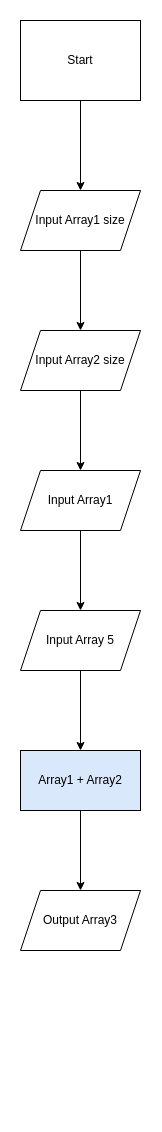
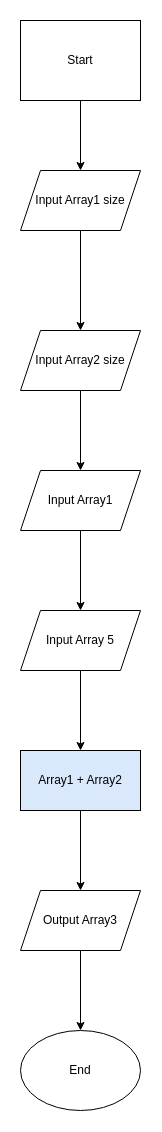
  <mxCell id="0" />
  <mxCell id="1" parent="0" />
  <mxCell id="2" value="" style="edgeStyle=orthogonalEdgeStyle;rounded=0;orthogonalLoop=1;jettySize=auto;html=1;" edge="1" parent="1" source="3" target="5"><mxGeometry relative="1" as="geometry" /></mxCell>
  <mxCell id="3" value="Start" style="whiteSpace=wrap;html=1;rounded=0;" vertex="1" parent="1"><mxGeometry x="20" y="20" width="120" height="80" as="geometry" /></mxCell>
  <mxCell id="4" value="" style="edgeStyle=orthogonalEdgeStyle;rounded=0;orthogonalLoop=1;jettySize=auto;html=1;" edge="1" parent="1" source="5" target="7"><mxGeometry relative="1" as="geometry" /></mxCell>
- <mxCell id="5" value="Input Array1 size" style="shape=parallelogram;perimeter=parallelogramPerimeter;whiteSpace=wrap;html=1;fixedSize=1;" vertex="1" parent="1"><mxGeometry x="20" y="190" width="120" height="60" as="geometry" /></mxCell>
+ <mxCell id="5" value="Input Array1 size" style="shape=parallelogram;perimeter=parallelogramPerimeter;whiteSpace=wrap;html=1;fixedSize=1;" vertex="1" parent="1"><mxGeometry x="20" y="170" width="120" height="60" as="geometry" /></mxCell>
  <mxCell id="6" value="" style="edgeStyle=orthogonalEdgeStyle;rounded=0;orthogonalLoop=1;jettySize=auto;html=1;" edge="1" parent="1" source="7" target="9"><mxGeometry relative="1" as="geometry" /></mxCell>
  <mxCell id="7" value="Input Array2 size" style="shape=parallelogram;perimeter=parallelogramPerimeter;whiteSpace=wrap;html=1;fixedSize=1;" vertex="1" parent="1"><mxGeometry x="20" y="330" width="120" height="60" as="geometry" /></mxCell>
  <mxCell id="8" value="" style="edgeStyle=orthogonalEdgeStyle;rounded=0;orthogonalLoop=1;jettySize=auto;html=1;" edge="1" parent="1" source="9" target="12"><mxGeometry relative="1" as="geometry" /></mxCell>
  <mxCell id="9" value="Input Array1" style="shape=parallelogram;perimeter=parallelogramPerimeter;whiteSpace=wrap;html=1;fixedSize=1;" vertex="1" parent="1"><mxGeometry x="20" y="470" width="120" height="60" as="geometry" /></mxCell>
  <mxCell id="10" style="edgeStyle=orthogonalEdgeStyle;rounded=0;orthogonalLoop=1;jettySize=auto;html=1;exitX=0.5;exitY=1;exitDx=0;exitDy=0;" edge="1" parent="1" source="9" target="9"><mxGeometry relative="1" as="geometry" /></mxCell>
  <mxCell id="11" value="" style="edgeStyle=orthogonalEdgeStyle;rounded=0;orthogonalLoop=1;jettySize=auto;html=1;" edge="1" parent="1" source="12" target="14"><mxGeometry relative="1" as="geometry" /></mxCell>
  <mxCell id="12" value="Input Array 5" style="shape=parallelogram;perimeter=parallelogramPerimeter;whiteSpace=wrap;html=1;fixedSize=1;" vertex="1" parent="1"><mxGeometry x="20" y="610" width="120" height="60" as="geometry" /></mxCell>
  <mxCell id="13" value="" style="edgeStyle=orthogonalEdgeStyle;rounded=0;orthogonalLoop=1;jettySize=auto;html=1;" edge="1" parent="1" source="14" target="16"><mxGeometry relative="1" as="geometry" /></mxCell>
  <mxCell id="14" value="Array1 + Array2" style="whiteSpace=wrap;html=1;fillColor=#dae8fc;" vertex="1" parent="1"><mxGeometry x="20" y="750" width="120" height="60" as="geometry" /></mxCell>
+ <mxCell id="15" value="" style="edgeStyle=orthogonalEdgeStyle;rounded=0;orthogonalLoop=1;jettySize=auto;html=1;" edge="1" parent="1" source="16" target="17"><mxGeometry relative="1" as="geometry" /></mxCell>
  <mxCell id="16" value="Output Array3" style="shape=parallelogram;perimeter=parallelogramPerimeter;whiteSpace=wrap;html=1;fixedSize=1;" vertex="1" parent="1"><mxGeometry x="20" y="890" width="120" height="60" as="geometry" /></mxCell>
+ <mxCell id="17" value="End" style="ellipse;whiteSpace=wrap;html=1;" vertex="1" parent="1"><mxGeometry x="20" y="1030" width="120" height="80" as="geometry" /></mxCell>
